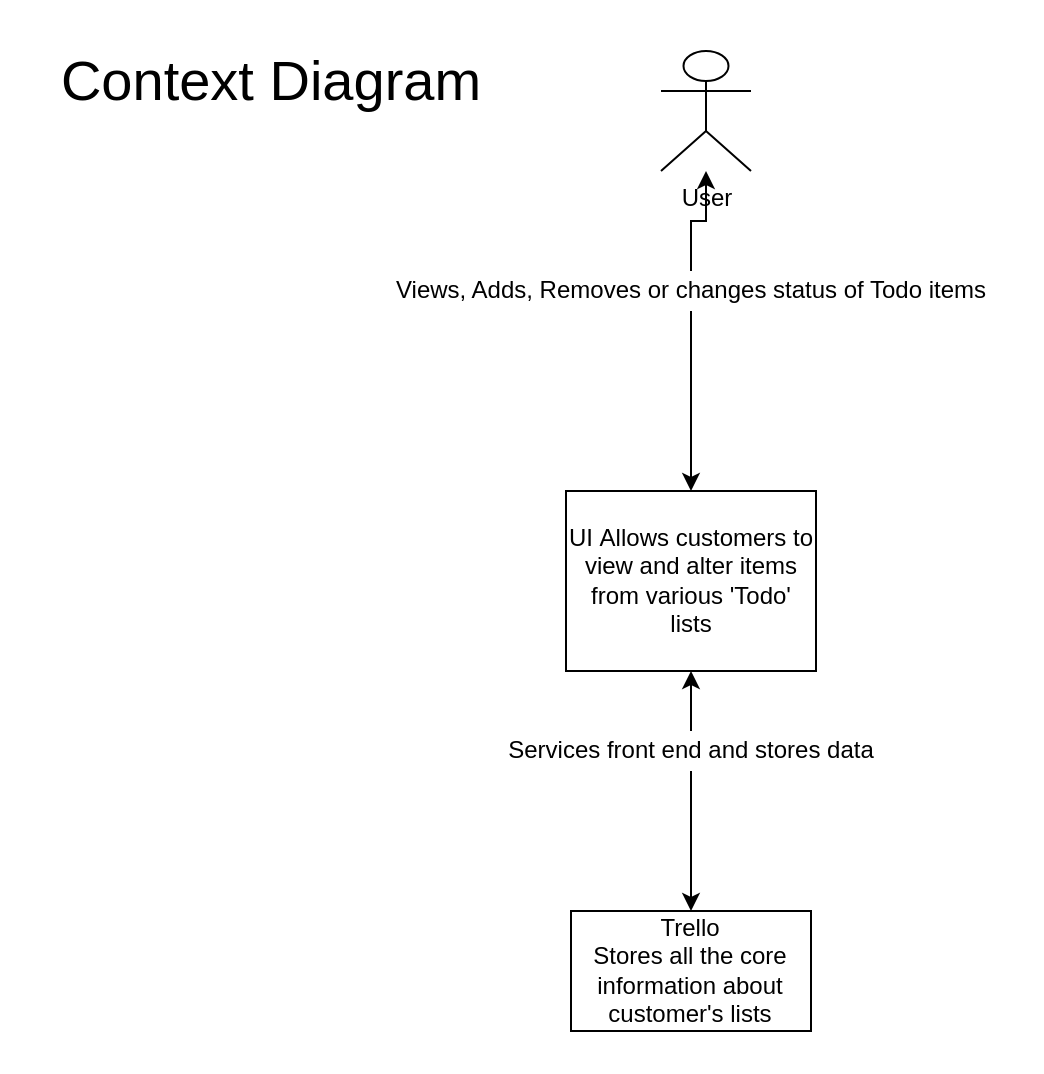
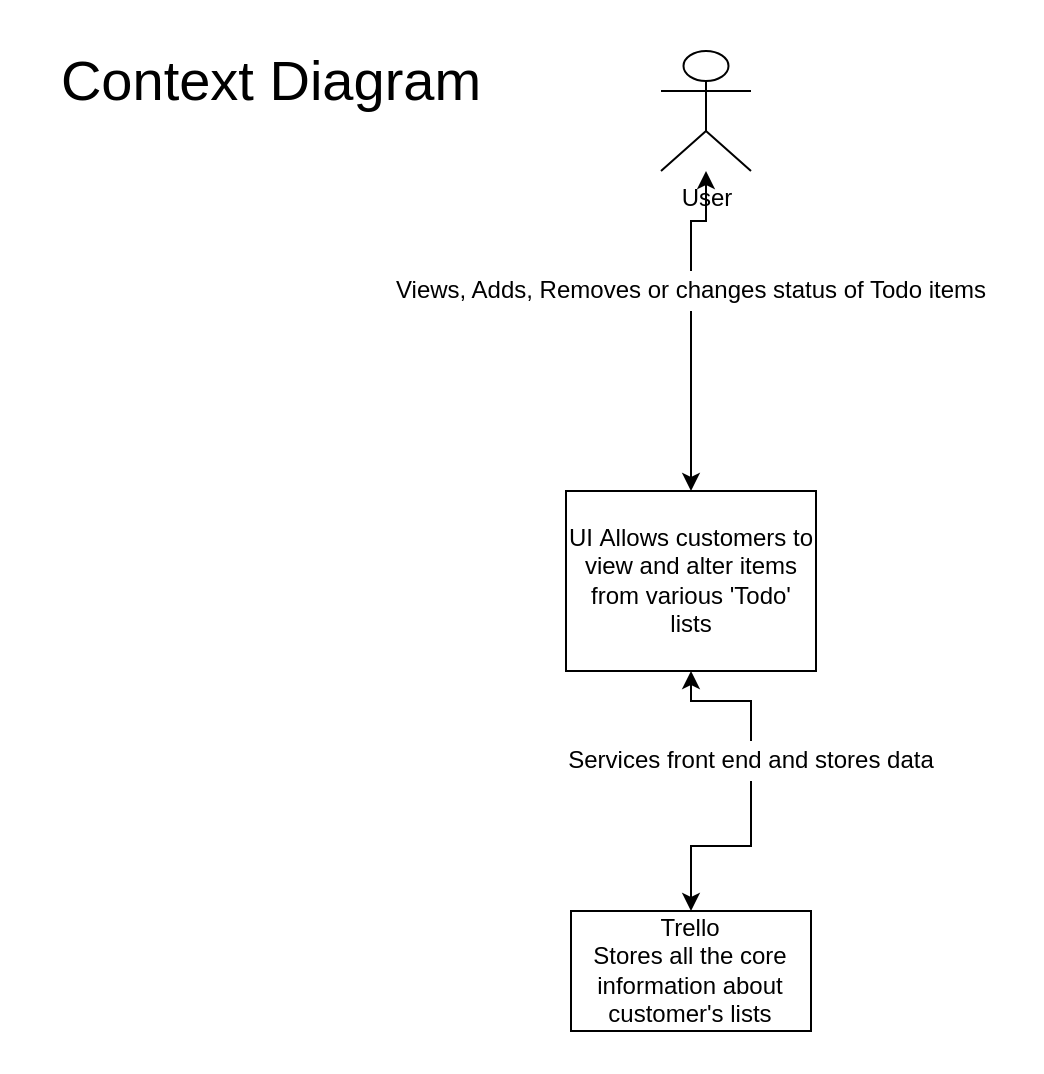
  <mxCell id="0" />
  <mxCell id="1" parent="0" />
  <mxCell id="2" value="User" style="shape=umlActor;verticalLabelPosition=bottom;verticalAlign=top;html=1;outlineConnect=0;" vertex="1" parent="1"><mxGeometry x="330" y="25" width="45" height="60" as="geometry" /></mxCell>
  <mxCell id="3" value="UI&amp;nbsp;Allows customers to view and alter items from various 'Todo' lists" style="rounded=0;whiteSpace=wrap;html=1;" vertex="1" parent="1"><mxGeometry x="282.5" y="245" width="125" height="90" as="geometry" /></mxCell>
  <mxCell id="4" value="Trello&lt;br&gt;Stores all the core information about customer's lists" style="rounded=0;whiteSpace=wrap;html=1;" vertex="1" parent="1"><mxGeometry x="285" y="455" width="120" height="60" as="geometry" /></mxCell>
  <mxCell id="5" style="edgeStyle=orthogonalEdgeStyle;rounded=0;orthogonalLoop=1;jettySize=auto;html=1;" edge="1" parent="1" source="7" target="2"><mxGeometry relative="1" as="geometry" /></mxCell>
  <mxCell id="6" style="edgeStyle=orthogonalEdgeStyle;rounded=0;orthogonalLoop=1;jettySize=auto;html=1;" edge="1" parent="1" source="7" target="3"><mxGeometry relative="1" as="geometry" /></mxCell>
  <mxCell id="7" value="Views, Adds, Removes or changes status of Todo items" style="text;html=1;align=center;verticalAlign=middle;resizable=0;points=[];autosize=1;" vertex="1" parent="1"><mxGeometry x="190" y="135" width="310" height="20" as="geometry" /></mxCell>
  <mxCell id="8" style="edgeStyle=orthogonalEdgeStyle;rounded=0;orthogonalLoop=1;jettySize=auto;html=1;entryX=0.5;entryY=1;entryDx=0;entryDy=0;" edge="1" parent="1" source="10" target="3"><mxGeometry relative="1" as="geometry" /></mxCell>
  <mxCell id="9" style="edgeStyle=orthogonalEdgeStyle;rounded=0;orthogonalLoop=1;jettySize=auto;html=1;entryX=0.5;entryY=0;entryDx=0;entryDy=0;" edge="1" parent="1" source="10" target="4"><mxGeometry relative="1" as="geometry" /></mxCell>
- <mxCell id="10" value="Services front end and stores data" style="text;html=1;align=center;verticalAlign=middle;resizable=0;points=[];autosize=1;" vertex="1" parent="1"><mxGeometry x="245" y="365" width="200" height="20" as="geometry" /></mxCell>
+ <mxCell id="10" value="Services front end and stores data" style="text;html=1;align=center;verticalAlign=middle;resizable=0;points=[];autosize=1;" vertex="1" parent="1"><mxGeometry x="275" y="370" width="200" height="20" as="geometry" /></mxCell>
  <mxCell id="11" value="Context Diagram" style="text;html=1;align=center;verticalAlign=middle;resizable=0;points=[];autosize=1;fontSize=28;" vertex="1" parent="1"><mxGeometry x="20" y="20" width="230" height="40" as="geometry" /></mxCell>
